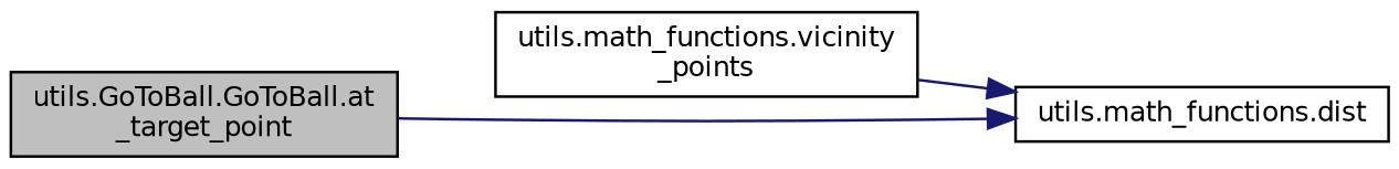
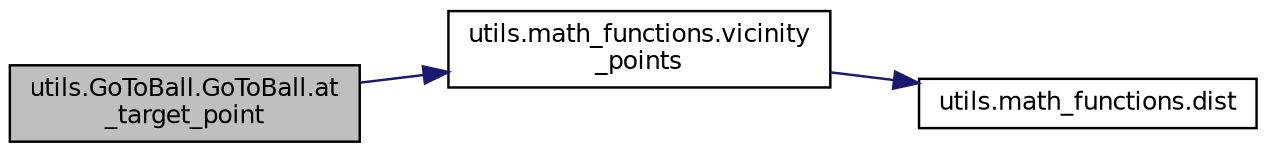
  digraph {
    rankdir=LR
    node [color=black fillcolor=white fontname=Helvetica fontsize=10 shape=record style=filled]
    edge [color=midnightblue fontname=Helvetica fontsize=10 labelfontname=Helvetica labelfontsize=10 style=solid]
    n1 [fillcolor=grey75 fontcolor=black height=0.2 label="utils.GoToBall.GoToBall.at\l_target_point" width=0.4]
    n2 [height=0.2 label="utils.math_functions.vicinity\l_points" width=0.4]
    n3 [height=0.2 label="utils.math_functions.dist" width=0.4]
-   n1 -> n3
+   n1 -> n2
    n2 -> n3
  }
